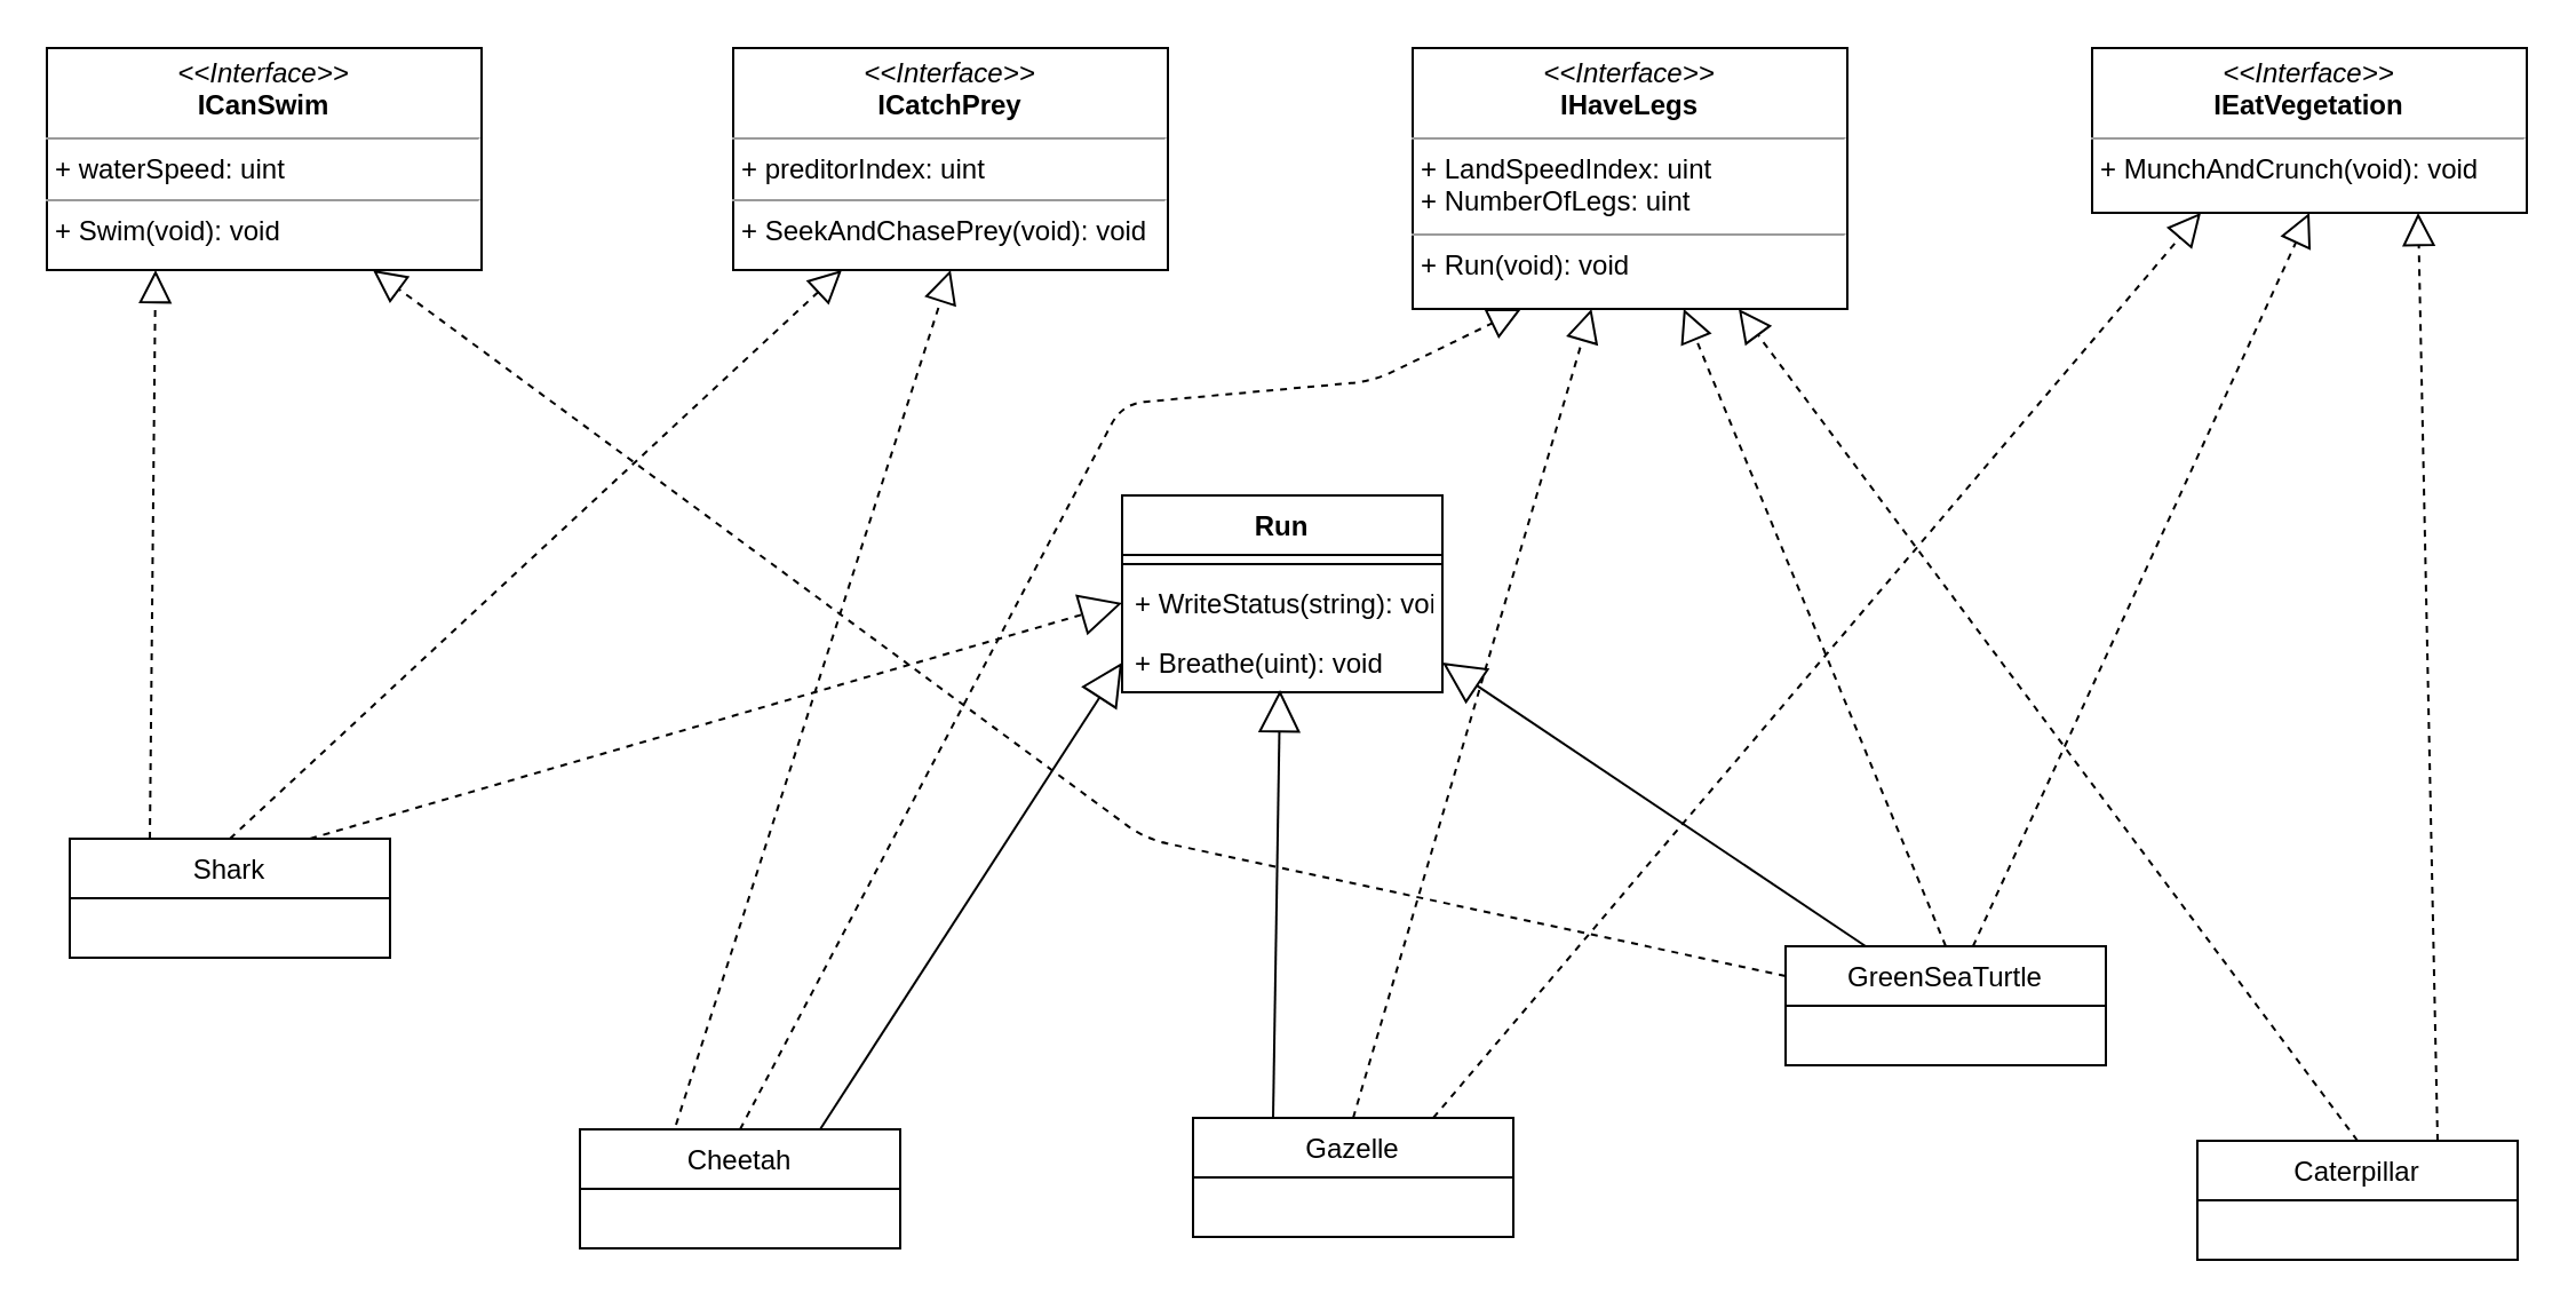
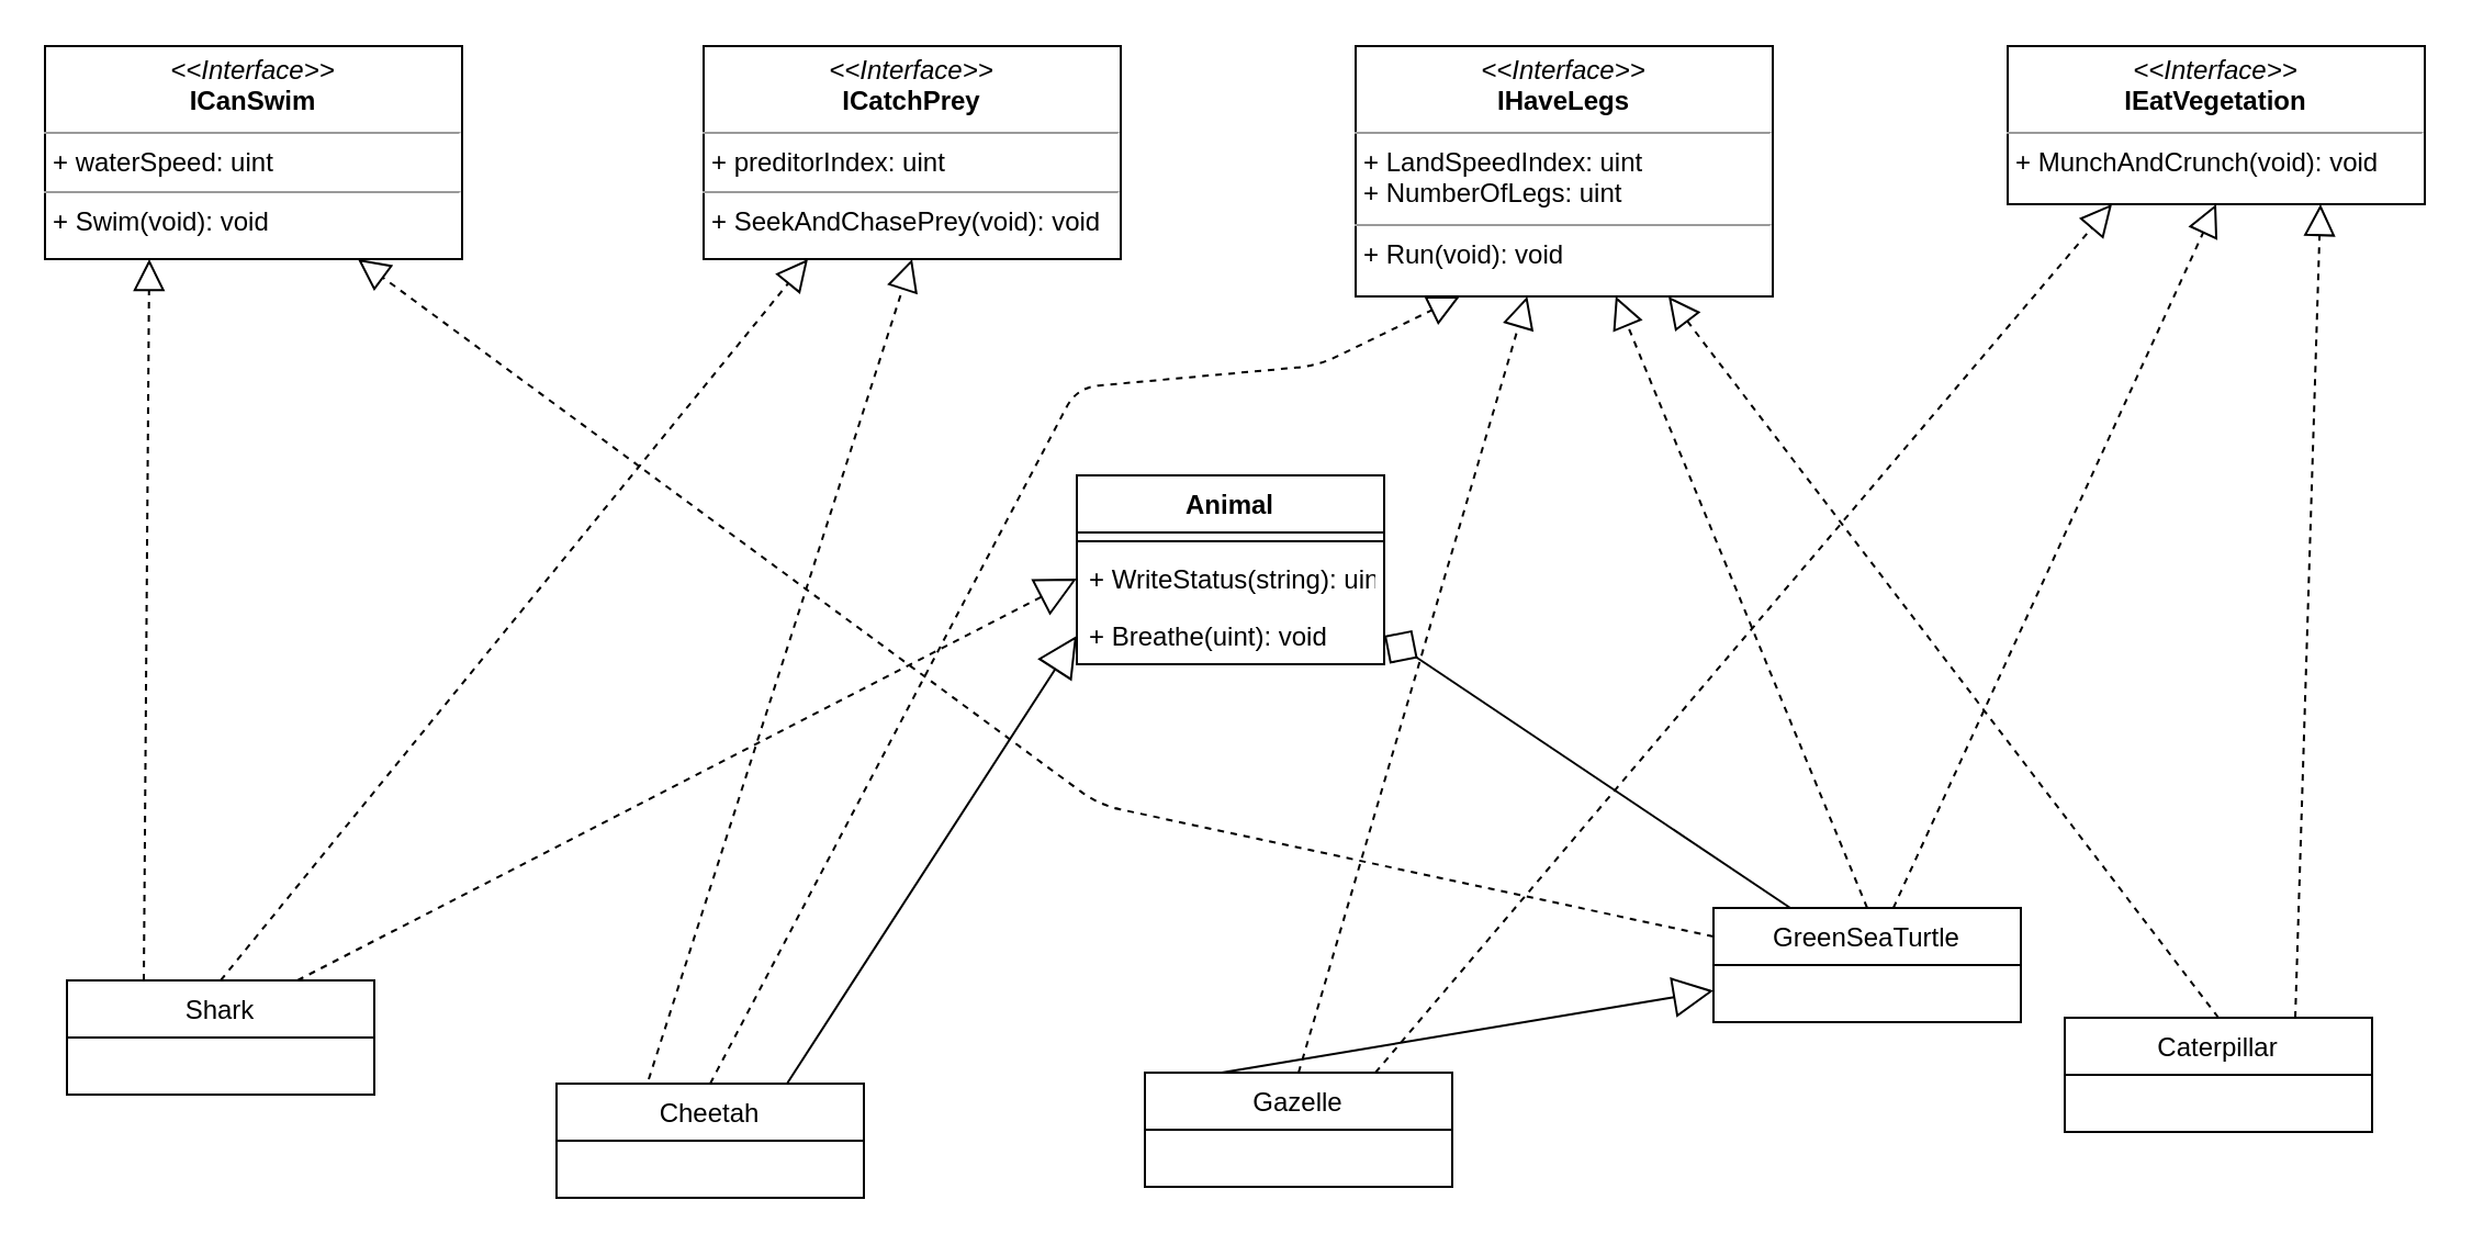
  <mxCell id="0" />
  <mxCell id="1" parent="0" />
- <mxCell id="2" value="Run" style="swimlane;fontStyle=1;align=center;verticalAlign=top;childLayout=stackLayout;horizontal=1;startSize=26;horizontalStack=0;resizeParent=1;resizeParentMax=0;resizeLast=0;collapsible=1;marginBottom=0;" vertex="1" parent="1"><mxGeometry x="490" y="216" width="140" height="86" as="geometry" /></mxCell>
+ <mxCell id="2" value="Animal" style="swimlane;fontStyle=1;align=center;verticalAlign=top;childLayout=stackLayout;horizontal=1;startSize=26;horizontalStack=0;resizeParent=1;resizeParentMax=0;resizeLast=0;collapsible=1;marginBottom=0;" vertex="1" parent="1"><mxGeometry x="490" y="216" width="140" height="86" as="geometry" /></mxCell>
  <mxCell id="3" value="" style="line;strokeWidth=1;fillColor=none;align=left;verticalAlign=middle;spacingTop=-1;spacingLeft=3;spacingRight=3;rotatable=0;labelPosition=right;points=[];portConstraint=eastwest;" vertex="1" parent="2"><mxGeometry y="26" width="140" height="8" as="geometry" /></mxCell>
- <mxCell id="4" value="+ WriteStatus(string): void&#10;" style="text;strokeColor=none;fillColor=none;align=left;verticalAlign=top;spacingLeft=4;spacingRight=4;overflow=hidden;rotatable=0;points=[[0,0.5],[1,0.5]];portConstraint=eastwest;" vertex="1" parent="2"><mxGeometry y="34" width="140" height="26" as="geometry" /></mxCell>
+ <mxCell id="4" value="+ WriteStatus(string): uint&#10;" style="text;strokeColor=none;fillColor=none;align=left;verticalAlign=top;spacingLeft=4;spacingRight=4;overflow=hidden;rotatable=0;points=[[0,0.5],[1,0.5]];portConstraint=eastwest;" vertex="1" parent="2"><mxGeometry y="34" width="140" height="26" as="geometry" /></mxCell>
  <mxCell id="5" value="+ Breathe(uint): void&#10;" style="text;strokeColor=none;fillColor=none;align=left;verticalAlign=top;spacingLeft=4;spacingRight=4;overflow=hidden;rotatable=0;points=[[0,0.5],[1,0.5]];portConstraint=eastwest;" vertex="1" parent="2"><mxGeometry y="60" width="140" height="26" as="geometry" /></mxCell>
- <mxCell id="6" value="Shark" style="swimlane;fontStyle=0;childLayout=stackLayout;horizontal=1;startSize=26;fillColor=none;horizontalStack=0;resizeParent=1;resizeParentMax=0;resizeLast=0;collapsible=1;marginBottom=0;" vertex="1" parent="1"><mxGeometry x="30" y="366" width="140" height="52" as="geometry" /></mxCell>
+ <mxCell id="6" value="Shark" style="swimlane;fontStyle=0;childLayout=stackLayout;horizontal=1;startSize=26;fillColor=none;horizontalStack=0;resizeParent=1;resizeParentMax=0;resizeLast=0;collapsible=1;marginBottom=0;" vertex="1" parent="1"><mxGeometry x="30" y="446" width="140" height="52" as="geometry" /></mxCell>
  <mxCell id="7" value="&lt;p style=&quot;margin: 0px ; margin-top: 4px ; text-align: center&quot;&gt;&lt;i&gt;&amp;lt;&amp;lt;Interface&amp;gt;&amp;gt;&lt;/i&gt;&lt;br&gt;&lt;b&gt;ICanSwim&lt;/b&gt;&lt;/p&gt;&lt;hr size=&quot;1&quot;&gt;&lt;p style=&quot;margin: 0px ; margin-left: 4px&quot;&gt;+ waterSpeed: uint&lt;br&gt;&lt;/p&gt;&lt;hr size=&quot;1&quot;&gt;&lt;p style=&quot;margin: 0px ; margin-left: 4px&quot;&gt;+ Swim(void): void&lt;br&gt;&lt;/p&gt;" style="verticalAlign=top;align=left;overflow=fill;fontSize=12;fontFamily=Helvetica;html=1;" vertex="1" parent="1"><mxGeometry x="20" y="20.5" width="190" height="97" as="geometry" /></mxCell>
  <mxCell id="8" value="&lt;p style=&quot;margin: 0px ; margin-top: 4px ; text-align: center&quot;&gt;&lt;i&gt;&amp;lt;&amp;lt;Interface&amp;gt;&amp;gt;&lt;/i&gt;&lt;br&gt;&lt;b&gt;IEatVegetation&lt;/b&gt;&lt;/p&gt;&lt;hr size=&quot;1&quot;&gt;&lt;p style=&quot;margin: 0px ; margin-left: 4px&quot;&gt;+ MunchAndCrunch(void): void&lt;br&gt;&lt;/p&gt;" style="verticalAlign=top;align=left;overflow=fill;fontSize=12;fontFamily=Helvetica;html=1;" vertex="1" parent="1"><mxGeometry x="914" y="20.5" width="190" height="72" as="geometry" /></mxCell>
  <mxCell id="9" value="&lt;p style=&quot;margin: 0px ; margin-top: 4px ; text-align: center&quot;&gt;&lt;i&gt;&amp;lt;&amp;lt;Interface&amp;gt;&amp;gt;&lt;/i&gt;&lt;br&gt;&lt;b&gt;IHaveLegs&lt;/b&gt;&lt;/p&gt;&lt;hr size=&quot;1&quot;&gt;&lt;p style=&quot;margin: 0px ; margin-left: 4px&quot;&gt;+ LandSpeedIndex: uint&lt;br&gt;&lt;/p&gt;&lt;p style=&quot;margin: 0px ; margin-left: 4px&quot;&gt;+ NumberOfLegs: uint&lt;/p&gt;&lt;hr size=&quot;1&quot;&gt;&lt;p style=&quot;margin: 0px ; margin-left: 4px&quot;&gt;+ Run(void): void&lt;br&gt;&lt;/p&gt;" style="verticalAlign=top;align=left;overflow=fill;fontSize=12;fontFamily=Helvetica;html=1;" vertex="1" parent="1"><mxGeometry x="617" y="20.5" width="190" height="114" as="geometry" /></mxCell>
  <mxCell id="10" value="&lt;p style=&quot;margin: 0px ; margin-top: 4px ; text-align: center&quot;&gt;&lt;i&gt;&amp;lt;&amp;lt;Interface&amp;gt;&amp;gt;&lt;/i&gt;&lt;br&gt;&lt;b&gt;ICatchPrey&lt;/b&gt;&lt;/p&gt;&lt;hr size=&quot;1&quot;&gt;&lt;p style=&quot;margin: 0px ; margin-left: 4px&quot;&gt;+ preditorIndex: uint&lt;br&gt;&lt;/p&gt;&lt;hr size=&quot;1&quot;&gt;&lt;p style=&quot;margin: 0px ; margin-left: 4px&quot;&gt;+ SeekAndChasePrey(void): void&lt;br&gt;&lt;/p&gt;" style="verticalAlign=top;align=left;overflow=fill;fontSize=12;fontFamily=Helvetica;html=1;" vertex="1" parent="1"><mxGeometry x="320" y="20.5" width="190" height="97" as="geometry" /></mxCell>
  <mxCell id="11" value="Cheetah" style="swimlane;fontStyle=0;childLayout=stackLayout;horizontal=1;startSize=26;fillColor=none;horizontalStack=0;resizeParent=1;resizeParentMax=0;resizeLast=0;collapsible=1;marginBottom=0;" vertex="1" parent="1"><mxGeometry x="253" y="493" width="140" height="52" as="geometry" /></mxCell>
  <mxCell id="12" value="Gazelle" style="swimlane;fontStyle=0;childLayout=stackLayout;horizontal=1;startSize=26;fillColor=none;horizontalStack=0;resizeParent=1;resizeParentMax=0;resizeLast=0;collapsible=1;marginBottom=0;" vertex="1" parent="1"><mxGeometry x="521" y="488" width="140" height="52" as="geometry" /></mxCell>
  <mxCell id="13" value="GreenSeaTurtle" style="swimlane;fontStyle=0;childLayout=stackLayout;horizontal=1;startSize=26;fillColor=none;horizontalStack=0;resizeParent=1;resizeParentMax=0;resizeLast=0;collapsible=1;marginBottom=0;" vertex="1" parent="1"><mxGeometry x="780" y="413" width="140" height="52" as="geometry" /></mxCell>
- <mxCell id="14" value="Caterpillar" style="swimlane;fontStyle=0;childLayout=stackLayout;horizontal=1;startSize=26;fillColor=none;horizontalStack=0;resizeParent=1;resizeParentMax=0;resizeLast=0;collapsible=1;marginBottom=0;" vertex="1" parent="1"><mxGeometry x="960" y="498" width="140" height="52" as="geometry" /></mxCell>
+ <mxCell id="14" value="Caterpillar" style="swimlane;fontStyle=0;childLayout=stackLayout;horizontal=1;startSize=26;fillColor=none;horizontalStack=0;resizeParent=1;resizeParentMax=0;resizeLast=0;collapsible=1;marginBottom=0;" vertex="1" parent="1"><mxGeometry x="940" y="463" width="140" height="52" as="geometry" /></mxCell>
  <mxCell id="15" value="" style="endArrow=block;endSize=16;endFill=0;html=1;entryX=0;entryY=0.5;entryDx=0;entryDy=0;exitX=0.75;exitY=0;exitDx=0;exitDy=0;dashed=1;" edge="1" parent="1" source="6" target="4"><mxGeometry width="160" relative="1" as="geometry"><mxPoint x="20" y="476" as="sourcePoint" /><mxPoint x="180" y="476" as="targetPoint" /></mxGeometry></mxCell>
  <mxCell id="16" value="" style="endArrow=block;endSize=16;endFill=0;html=1;entryX=0;entryY=0.5;entryDx=0;entryDy=0;exitX=0.75;exitY=0;exitDx=0;exitDy=0;" edge="1" parent="1" source="11" target="5"><mxGeometry width="160" relative="1" as="geometry"><mxPoint x="20" y="476" as="sourcePoint" /><mxPoint x="180" y="476" as="targetPoint" /></mxGeometry></mxCell>
- <mxCell id="17" value="" style="endArrow=block;endSize=16;endFill=0;html=1;exitX=0.25;exitY=0;exitDx=0;exitDy=0;entryX=0.493;entryY=0.962;entryDx=0;entryDy=0;entryPerimeter=0;" edge="1" parent="1" source="12" target="5"><mxGeometry width="160" relative="1" as="geometry"><mxPoint x="20" y="476" as="sourcePoint" /><mxPoint x="535" y="346" as="targetPoint" /></mxGeometry></mxCell>
- <mxCell id="18" value="" style="endArrow=block;endSize=16;endFill=0;html=1;entryX=1;entryY=0.5;entryDx=0;entryDy=0;exitX=0.25;exitY=0;exitDx=0;exitDy=0;" edge="1" parent="1" source="13" target="5"><mxGeometry width="160" relative="1" as="geometry"><mxPoint x="0" y="516" as="sourcePoint" /><mxPoint x="160" y="516" as="targetPoint" /></mxGeometry></mxCell>
+ <mxCell id="17" value="" style="endArrow=block;endSize=16;endFill=0;html=1;exitX=0.25;exitY=0;exitDx=0;exitDy=0;" edge="1" parent="1" source="12" target="13"><mxGeometry width="160" relative="1" as="geometry"><mxPoint x="20" y="476" as="sourcePoint" /><mxPoint x="535" y="346" as="targetPoint" /></mxGeometry></mxCell>
+ <mxCell id="18" value="" style="endArrow=diamond;endSize=16;endFill=0;html=1;entryX=1;entryY=0.5;entryDx=0;entryDy=0;exitX=0.25;exitY=0;exitDx=0;exitDy=0;" edge="1" parent="1" source="13" target="5"><mxGeometry width="160" relative="1" as="geometry"><mxPoint x="0" y="516" as="sourcePoint" /><mxPoint x="160" y="516" as="targetPoint" /></mxGeometry></mxCell>
  <mxCell id="19" value="" style="endArrow=block;dashed=1;endFill=0;endSize=12;html=1;entryX=0.25;entryY=1;entryDx=0;entryDy=0;exitX=0.25;exitY=0;exitDx=0;exitDy=0;" edge="1" parent="1" source="6" target="7"><mxGeometry width="160" relative="1" as="geometry"><mxPoint x="20" y="476" as="sourcePoint" /><mxPoint x="180" y="476" as="targetPoint" /></mxGeometry></mxCell>
  <mxCell id="20" value="" style="endArrow=block;dashed=1;endFill=0;endSize=12;html=1;exitX=0.5;exitY=0;exitDx=0;exitDy=0;entryX=0.25;entryY=1;entryDx=0;entryDy=0;" edge="1" parent="1" source="6" target="10"><mxGeometry width="160" relative="1" as="geometry"><mxPoint x="50" y="456" as="sourcePoint" /><mxPoint x="190" y="486" as="targetPoint" /></mxGeometry></mxCell>
  <mxCell id="21" value="" style="endArrow=block;dashed=1;endFill=0;endSize=12;html=1;exitX=0.3;exitY=-0.038;exitDx=0;exitDy=0;exitPerimeter=0;entryX=0.5;entryY=1;entryDx=0;entryDy=0;" edge="1" parent="1" source="11" target="10"><mxGeometry width="160" relative="1" as="geometry"><mxPoint x="40" y="496" as="sourcePoint" /><mxPoint x="200" y="496" as="targetPoint" /></mxGeometry></mxCell>
  <mxCell id="22" value="" style="endArrow=block;dashed=1;endFill=0;endSize=12;html=1;entryX=0.75;entryY=1;entryDx=0;entryDy=0;exitX=0.75;exitY=0;exitDx=0;exitDy=0;" edge="1" parent="1" source="14" target="8"><mxGeometry width="160" relative="1" as="geometry"><mxPoint x="50" y="506" as="sourcePoint" /><mxPoint x="210" y="506" as="targetPoint" /></mxGeometry></mxCell>
  <mxCell id="23" value="" style="endArrow=block;dashed=1;endFill=0;endSize=12;html=1;entryX=0.25;entryY=1;entryDx=0;entryDy=0;exitX=0.5;exitY=0;exitDx=0;exitDy=0;" edge="1" parent="1" source="11" target="9"><mxGeometry width="160" relative="1" as="geometry"><mxPoint x="380" y="356" as="sourcePoint" /><mxPoint x="220" y="516" as="targetPoint" /><Array as="points"><mxPoint x="490" y="176" /><mxPoint x="600" y="166" /></Array></mxGeometry></mxCell>
  <mxCell id="24" value="" style="endArrow=block;dashed=1;endFill=0;endSize=12;html=1;entryX=0.75;entryY=1;entryDx=0;entryDy=0;exitX=0.5;exitY=0;exitDx=0;exitDy=0;" edge="1" parent="1" source="14" target="9"><mxGeometry width="160" relative="1" as="geometry"><mxPoint x="70" y="526" as="sourcePoint" /><mxPoint x="230" y="526" as="targetPoint" /></mxGeometry></mxCell>
  <mxCell id="25" value="" style="endArrow=block;dashed=1;endFill=0;endSize=12;html=1;entryX=0.5;entryY=1;entryDx=0;entryDy=0;" edge="1" parent="1" source="13" target="8"><mxGeometry width="160" relative="1" as="geometry"><mxPoint x="810" y="156" as="sourcePoint" /><mxPoint x="970" y="156" as="targetPoint" /></mxGeometry></mxCell>
  <mxCell id="26" value="" style="endArrow=block;dashed=1;endFill=0;endSize=12;html=1;exitX=0.5;exitY=0;exitDx=0;exitDy=0;" edge="1" parent="1" source="13" target="9"><mxGeometry width="160" relative="1" as="geometry"><mxPoint x="711" y="425" as="sourcePoint" /><mxPoint x="865" y="425" as="targetPoint" /></mxGeometry></mxCell>
  <mxCell id="27" value="" style="endArrow=block;dashed=1;endFill=0;endSize=12;html=1;exitX=0;exitY=0.25;exitDx=0;exitDy=0;entryX=0.75;entryY=1;entryDx=0;entryDy=0;" edge="1" parent="1" source="13" target="7"><mxGeometry width="160" relative="1" as="geometry"><mxPoint x="920" y="536" as="sourcePoint" /><mxPoint x="1080" y="536" as="targetPoint" /><Array as="points"><mxPoint x="500" y="366" /></Array></mxGeometry></mxCell>
  <mxCell id="28" value="" style="endArrow=block;dashed=1;endFill=0;endSize=12;html=1;exitX=0.5;exitY=0;exitDx=0;exitDy=0;" edge="1" parent="1" source="12" target="9"><mxGeometry width="160" relative="1" as="geometry"><mxPoint x="695" y="445.5" as="sourcePoint" /><mxPoint x="855" y="445.5" as="targetPoint" /></mxGeometry></mxCell>
  <mxCell id="29" value="" style="endArrow=block;dashed=1;endFill=0;endSize=12;html=1;exitX=0.75;exitY=0;exitDx=0;exitDy=0;entryX=0.25;entryY=1;entryDx=0;entryDy=0;" edge="1" parent="1" source="12" target="8"><mxGeometry width="160" relative="1" as="geometry"><mxPoint x="605" y="456" as="sourcePoint" /><mxPoint x="703.902" y="144.5" as="targetPoint" /></mxGeometry></mxCell>
